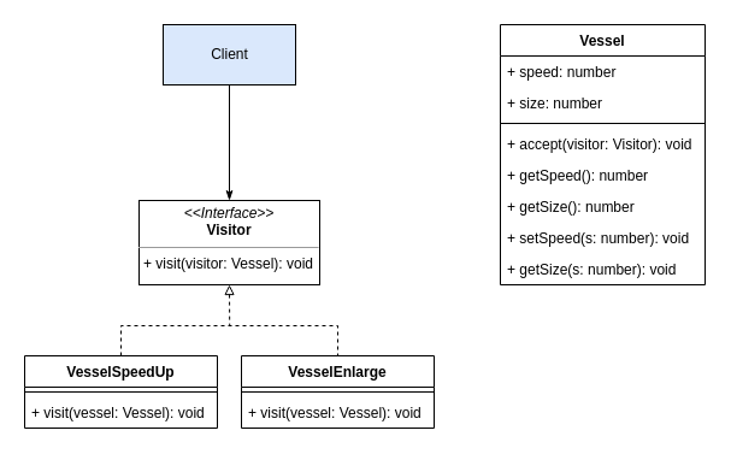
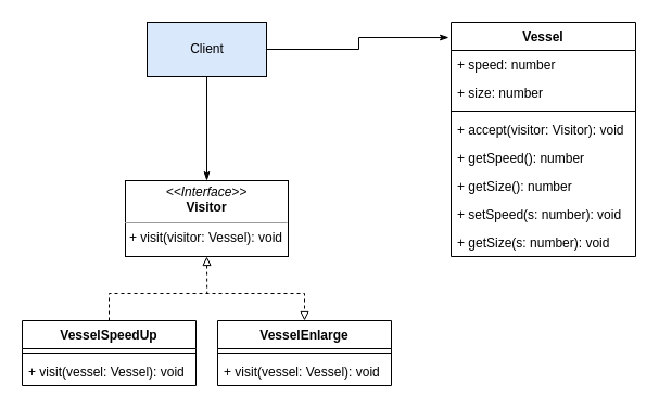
  <mxCell id="0" />
  <mxCell id="1" parent="0" />
  <mxCell id="2" value="Vessel" style="swimlane;fontStyle=1;align=center;verticalAlign=top;childLayout=stackLayout;horizontal=1;startSize=26;horizontalStack=0;resizeParent=1;resizeParentMax=0;resizeLast=0;collapsible=1;marginBottom=0;" vertex="1" parent="1"><mxGeometry x="415" y="20" width="170" height="216" as="geometry" /></mxCell>
  <mxCell id="3" value="+ speed: number" style="text;strokeColor=none;fillColor=none;align=left;verticalAlign=top;spacingLeft=4;spacingRight=4;overflow=hidden;rotatable=0;points=[[0,0.5],[1,0.5]];portConstraint=eastwest;" vertex="1" parent="2"><mxGeometry y="26" width="170" height="26" as="geometry" /></mxCell>
  <mxCell id="4" value="+ size: number" style="text;strokeColor=none;fillColor=none;align=left;verticalAlign=top;spacingLeft=4;spacingRight=4;overflow=hidden;rotatable=0;points=[[0,0.5],[1,0.5]];portConstraint=eastwest;" vertex="1" parent="2"><mxGeometry y="52" width="170" height="26" as="geometry" /></mxCell>
  <mxCell id="5" value="" style="line;strokeWidth=1;fillColor=none;align=left;verticalAlign=middle;spacingTop=-1;spacingLeft=3;spacingRight=3;rotatable=0;labelPosition=right;points=[];portConstraint=eastwest;" vertex="1" parent="2"><mxGeometry y="78" width="170" height="8" as="geometry" /></mxCell>
  <mxCell id="6" value="+ accept(visitor: Visitor): void" style="text;strokeColor=none;fillColor=none;align=left;verticalAlign=top;spacingLeft=4;spacingRight=4;overflow=hidden;rotatable=0;points=[[0,0.5],[1,0.5]];portConstraint=eastwest;" vertex="1" parent="2"><mxGeometry y="86" width="170" height="26" as="geometry" /></mxCell>
  <mxCell id="7" value="+ getSpeed(): number" style="text;strokeColor=none;fillColor=none;align=left;verticalAlign=top;spacingLeft=4;spacingRight=4;overflow=hidden;rotatable=0;points=[[0,0.5],[1,0.5]];portConstraint=eastwest;" vertex="1" parent="2"><mxGeometry y="112" width="170" height="26" as="geometry" /></mxCell>
  <mxCell id="8" value="+ getSize(): number" style="text;strokeColor=none;fillColor=none;align=left;verticalAlign=top;spacingLeft=4;spacingRight=4;overflow=hidden;rotatable=0;points=[[0,0.5],[1,0.5]];portConstraint=eastwest;" vertex="1" parent="2"><mxGeometry y="138" width="170" height="26" as="geometry" /></mxCell>
  <mxCell id="9" value="+ setSpeed(s: number): void" style="text;strokeColor=none;fillColor=none;align=left;verticalAlign=top;spacingLeft=4;spacingRight=4;overflow=hidden;rotatable=0;points=[[0,0.5],[1,0.5]];portConstraint=eastwest;" vertex="1" parent="2"><mxGeometry y="164" width="170" height="26" as="geometry" /></mxCell>
  <mxCell id="10" value="+ getSize(s: number): void" style="text;strokeColor=none;fillColor=none;align=left;verticalAlign=top;spacingLeft=4;spacingRight=4;overflow=hidden;rotatable=0;points=[[0,0.5],[1,0.5]];portConstraint=eastwest;" vertex="1" parent="2"><mxGeometry y="190" width="170" height="26" as="geometry" /></mxCell>
+ <mxCell id="11" style="edgeStyle=orthogonalEdgeStyle;rounded=0;orthogonalLoop=1;jettySize=auto;html=1;exitX=1;exitY=0.5;exitDx=0;exitDy=0;entryX=-0.012;entryY=0.065;entryDx=0;entryDy=0;entryPerimeter=0;endArrow=classicThin;endFill=1;" edge="1" parent="1" source="13" target="2"><mxGeometry relative="1" as="geometry" /></mxCell>
  <mxCell id="12" style="edgeStyle=orthogonalEdgeStyle;rounded=0;orthogonalLoop=1;jettySize=auto;html=1;exitX=0.5;exitY=1;exitDx=0;exitDy=0;entryX=0.5;entryY=0;entryDx=0;entryDy=0;endArrow=classicThin;endFill=1;" edge="1" parent="1" source="13" target="19"><mxGeometry relative="1" as="geometry" /></mxCell>
  <mxCell id="13" value="Client" style="html=1;fillColor=#dae8fc;" vertex="1" parent="1"><mxGeometry x="135" y="20" width="110" height="50" as="geometry" /></mxCell>
- <mxCell id="14" style="edgeStyle=orthogonalEdgeStyle;rounded=0;orthogonalLoop=1;jettySize=auto;html=1;exitX=0.5;exitY=0;exitDx=0;exitDy=0;entryX=0.5;entryY=0;entryDx=0;entryDy=0;dashed=1;endArrow=none;endFill=0;" edge="1" parent="1" source="15" target="20"><mxGeometry relative="1" as="geometry"><Array as="points"><mxPoint x="100" y="270" /><mxPoint x="280" y="270" /></Array></mxGeometry></mxCell>
+ <mxCell id="14" style="edgeStyle=orthogonalEdgeStyle;rounded=0;orthogonalLoop=1;jettySize=auto;html=1;exitX=0.5;exitY=0;exitDx=0;exitDy=0;entryX=0.5;entryY=0;entryDx=0;entryDy=0;dashed=1;endArrow=block;endFill=0;" edge="1" parent="1" source="15" target="20"><mxGeometry relative="1" as="geometry"><Array as="points"><mxPoint x="100" y="270" /><mxPoint x="280" y="270" /></Array></mxGeometry></mxCell>
  <mxCell id="15" value="VesselSpeedUp" style="swimlane;fontStyle=1;align=center;verticalAlign=top;childLayout=stackLayout;horizontal=1;startSize=26;horizontalStack=0;resizeParent=1;resizeParentMax=0;resizeLast=0;collapsible=1;marginBottom=0;" vertex="1" parent="1"><mxGeometry x="20" y="295" width="160" height="60" as="geometry" /></mxCell>
  <mxCell id="16" value="" style="line;strokeWidth=1;fillColor=none;align=left;verticalAlign=middle;spacingTop=-1;spacingLeft=3;spacingRight=3;rotatable=0;labelPosition=right;points=[];portConstraint=eastwest;" vertex="1" parent="15"><mxGeometry y="26" width="160" height="8" as="geometry" /></mxCell>
  <mxCell id="17" value="+ visit(vessel: Vessel): void" style="text;strokeColor=none;fillColor=none;align=left;verticalAlign=top;spacingLeft=4;spacingRight=4;overflow=hidden;rotatable=0;points=[[0,0.5],[1,0.5]];portConstraint=eastwest;" vertex="1" parent="15"><mxGeometry y="34" width="160" height="26" as="geometry" /></mxCell>
  <mxCell id="18" style="edgeStyle=orthogonalEdgeStyle;rounded=0;orthogonalLoop=1;jettySize=auto;html=1;exitX=0.5;exitY=1;exitDx=0;exitDy=0;dashed=1;endArrow=none;endFill=0;startArrow=block;startFill=0;" edge="1" parent="1" source="19"><mxGeometry relative="1" as="geometry"><mxPoint x="190.2" y="270" as="targetPoint" /></mxGeometry></mxCell>
  <mxCell id="19" value="&lt;p style=&quot;margin: 0px ; margin-top: 4px ; text-align: center&quot;&gt;&lt;i&gt;&amp;lt;&amp;lt;Interface&amp;gt;&amp;gt;&lt;/i&gt;&lt;br&gt;&lt;b&gt;Visitor&lt;/b&gt;&lt;/p&gt;&lt;hr size=&quot;1&quot;&gt;&lt;p style=&quot;margin: 0px ; margin-left: 4px&quot;&gt;+ visit(visitor: Vessel): void&lt;br&gt;&lt;/p&gt;" style="verticalAlign=top;align=left;overflow=fill;fontSize=12;fontFamily=Helvetica;html=1;" vertex="1" parent="1"><mxGeometry x="115" y="166" width="150" height="70" as="geometry" /></mxCell>
  <mxCell id="20" value="VesselEnlarge" style="swimlane;fontStyle=1;align=center;verticalAlign=top;childLayout=stackLayout;horizontal=1;startSize=26;horizontalStack=0;resizeParent=1;resizeParentMax=0;resizeLast=0;collapsible=1;marginBottom=0;" vertex="1" parent="1"><mxGeometry x="200" y="295" width="160" height="60" as="geometry" /></mxCell>
  <mxCell id="21" value="" style="line;strokeWidth=1;fillColor=none;align=left;verticalAlign=middle;spacingTop=-1;spacingLeft=3;spacingRight=3;rotatable=0;labelPosition=right;points=[];portConstraint=eastwest;" vertex="1" parent="20"><mxGeometry y="26" width="160" height="8" as="geometry" /></mxCell>
  <mxCell id="22" value="+ visit(vessel: Vessel): void" style="text;strokeColor=none;fillColor=none;align=left;verticalAlign=top;spacingLeft=4;spacingRight=4;overflow=hidden;rotatable=0;points=[[0,0.5],[1,0.5]];portConstraint=eastwest;" vertex="1" parent="20"><mxGeometry y="34" width="160" height="26" as="geometry" /></mxCell>
